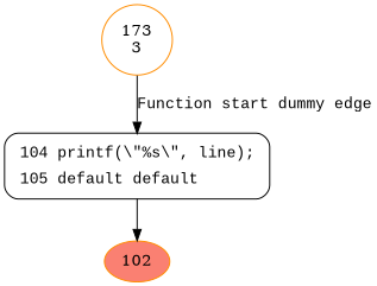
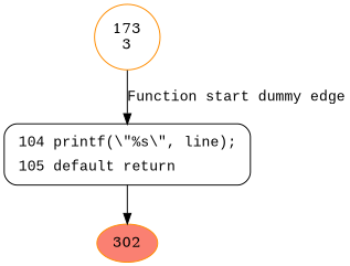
  digraph {
    node [color=darkorange fillcolor=white style=filled]
    n1 [label="173\n3" shape=circle]
-   n2 [fontname="Courier New" label=<<table border="0" cellborder="0" cellpadding="3" bgcolor="white"><tr><td align="right">104</td><td align="left">printf(\"%s\", line);</td></tr><tr><td align="right">105</td><td align="left">default default</td></tr></table>> penwidth=1 shape=Mrecord style="filled,bold" color=""]
-   102 [fillcolor=salmon]
+   n2 [fontname="Courier New" label=<<table border="0" cellborder="0" cellpadding="3" bgcolor="white"><tr><td align="right">104</td><td align="left">printf(\"%s\", line);</td></tr><tr><td align="right">105</td><td align="left">default return</td></tr></table>> penwidth=1 shape=Mrecord style="filled,bold" color=""]
+   102 [fillcolor=salmon label=302]
    n1 -> n2 [fontname="Courier New" label="Function start dummy edge"]
    n2 -> 102
  }
